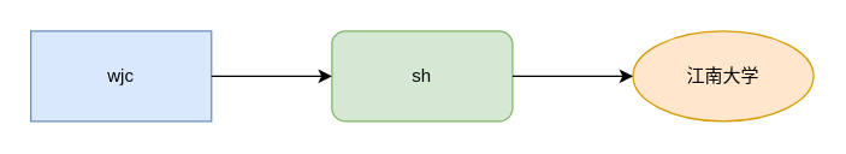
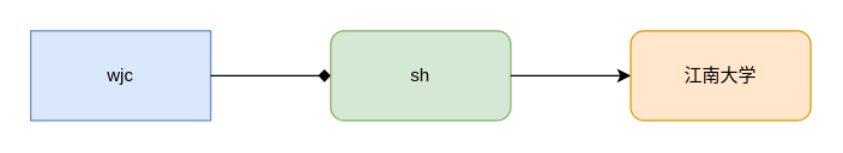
  <mxCell id="0" />
  <mxCell id="1" parent="0" />
  <mxCell id="2" value="wjc" style="whiteSpace=wrap;html=1;fillColor=#dae8fc;strokeColor=#6c8ebf;rounded=0;" vertex="1" parent="1"><mxGeometry x="20" y="20" width="120" height="60" as="geometry" /></mxCell>
  <mxCell id="3" value="sh" style="rounded=1;whiteSpace=wrap;html=1;fillColor=#d5e8d4;strokeColor=#82b366;" vertex="1" parent="1"><mxGeometry x="220" y="20" width="120" height="60" as="geometry" /></mxCell>
- <mxCell id="4" value="江南大学" style="ellipse;whiteSpace=wrap;html=1;fillColor=#ffe6cc;strokeColor=#d79b00;" vertex="1" parent="1"><mxGeometry x="420" y="20" width="120" height="60" as="geometry" /></mxCell>
- <mxCell id="5" value="" style="endArrow=classic;html=1;exitX=1;exitY=0.5;exitDx=0;exitDy=0;entryX=0;entryY=0.5;entryDx=0;entryDy=0;" edge="1" parent="1" source="2" target="3"><mxGeometry width="50" height="50" relative="1" as="geometry" /></mxCell>
+ <mxCell id="4" value="江南大学" style="rounded=1;whiteSpace=wrap;html=1;fillColor=#ffe6cc;strokeColor=#d79b00;" vertex="1" parent="1"><mxGeometry x="420" y="20" width="120" height="60" as="geometry" /></mxCell>
+ <mxCell id="5" value="" style="endArrow=diamond;html=1;exitX=1;exitY=0.5;exitDx=0;exitDy=0;entryX=0;entryY=0.5;entryDx=0;entryDy=0;" edge="1" parent="1" source="2" target="3"><mxGeometry width="50" height="50" relative="1" as="geometry" /></mxCell>
  <mxCell id="6" value="" style="endArrow=classic;html=1;exitX=1;exitY=0.5;exitDx=0;exitDy=0;entryX=0;entryY=0.5;entryDx=0;entryDy=0;" edge="1" parent="1" source="3" target="4"><mxGeometry width="50" height="50" relative="1" as="geometry" /></mxCell>
